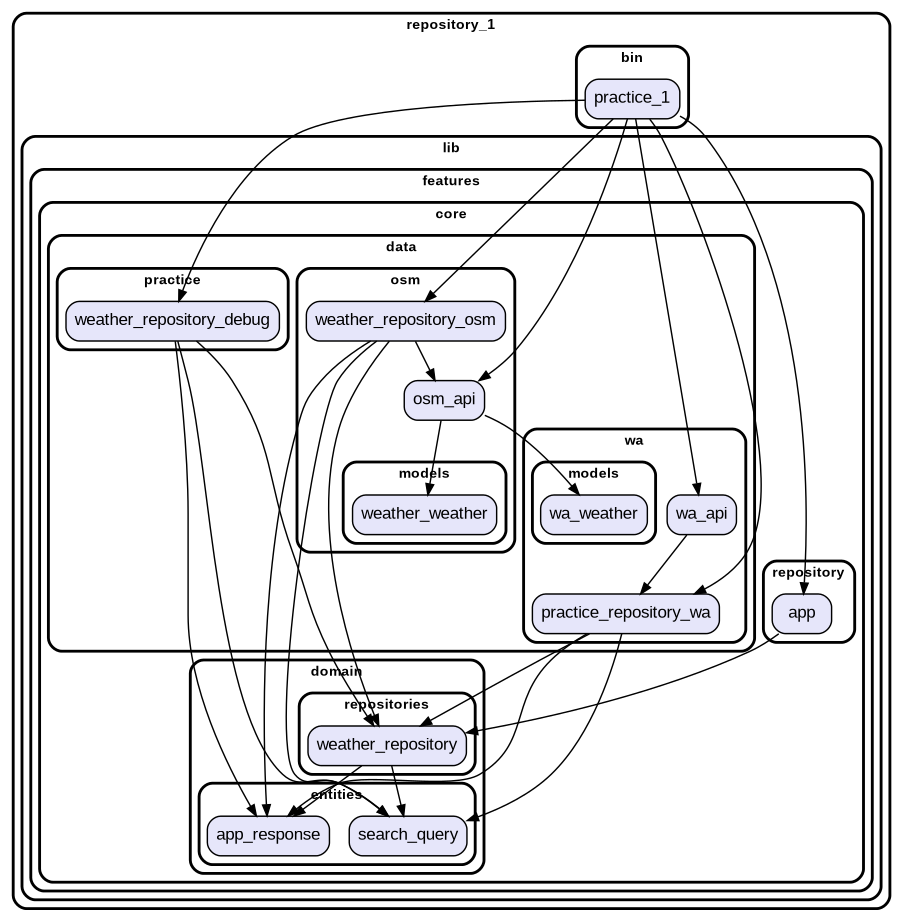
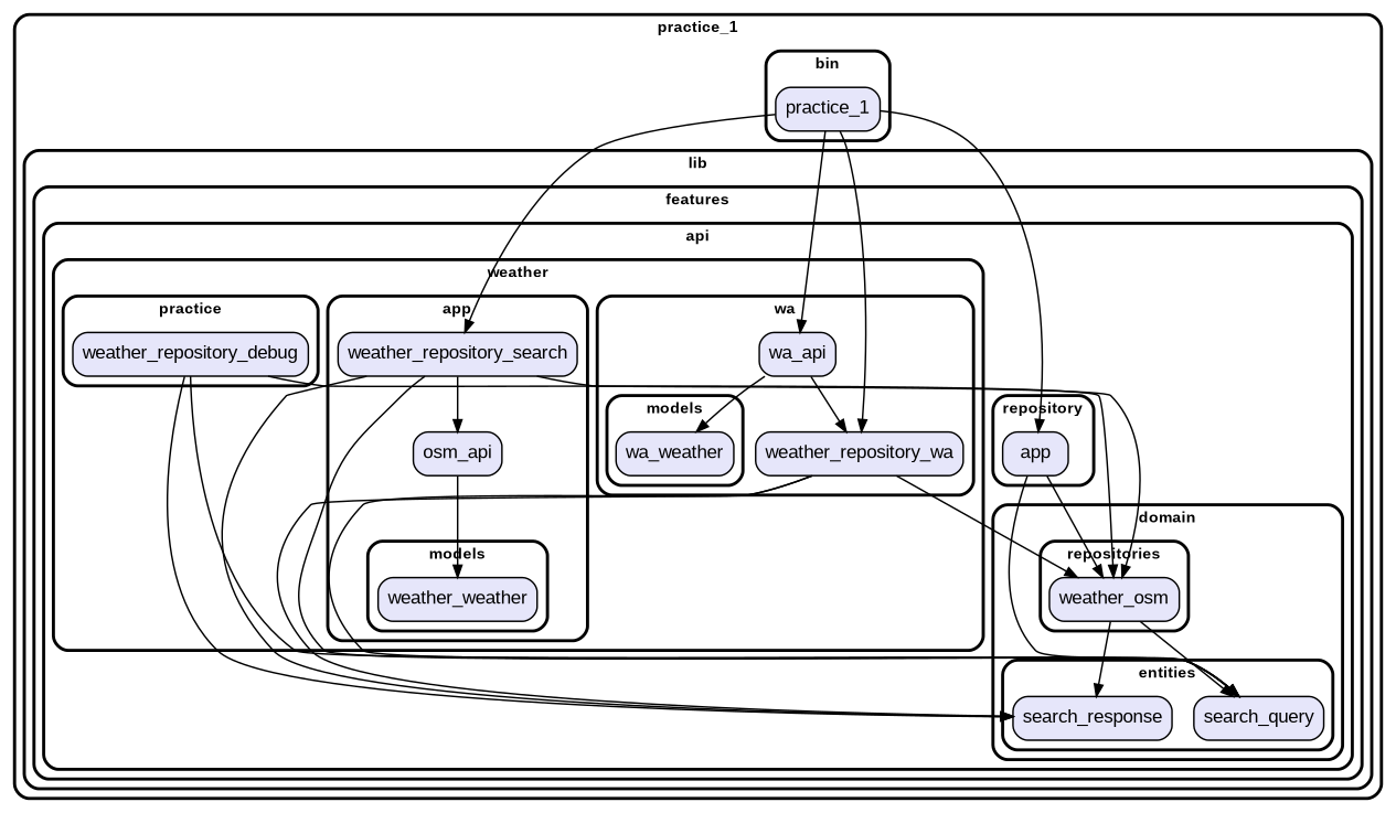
  digraph {
    fontname="Arial Black"
    fontsize=13
    penwidth=2.6
    style=rounded
    node [fillcolor=Lavender fontname=Arial fontsize=15 penwidth=1.3 shape=rect style="filled,rounded"]
    edge [penwidth=1.3]
    n1 [label=practice_1]
    n2 [label=weather_repository_debug]
    n3 [label=weather_weather]
    n4 [label=osm_api]
-   n5 [label=weather_repository_osm]
+   n5 [label=weather_repository_search]
    n6 [label=wa_weather]
    n7 [label=wa_api]
-   n8 [label=practice_repository_wa]
+   n8 [label=weather_repository_wa]
    n9 [label=search_query]
-   n10 [label=app_response]
-   n11 [label=weather_repository]
+   n10 [label=search_response]
+   n11 [label=weather_osm]
    n12 [label=app]
    subgraph cluster_1 {
-     label=repository_1
+     label=practice_1
      subgraph cluster_2 {
        label=bin
        n1
      }
      subgraph cluster_3 {
        label=lib
        subgraph cluster_4 {
          label=features
          subgraph cluster_5 {
-           label=core
+           label=api
            subgraph cluster_6 {
-             label=data
+             label=weather
              subgraph cluster_7 {
                label=practice
                n2
              }
              subgraph cluster_8 {
-               label=osm
+               label=app
                n4
                n5
                subgraph cluster_9 {
                  label=models
                  n3
                }
              }
              subgraph cluster_10 {
                label=wa
                n7
                n8
                subgraph cluster_11 {
                  label=models
                  n6
                }
              }
            }
            subgraph cluster_12 {
              label=domain
              subgraph cluster_13 {
                label=entities
                n9
                n10
              }
              subgraph cluster_14 {
                label=repositories
                n11
              }
            }
            subgraph cluster_15 {
              label=repository
              n12
            }
          }
        }
      }
    }
-   n1 -> n2
-   n1 -> n4
    n1 -> n5
    n1 -> n7
    n1 -> n8
    n1 -> n12
    n2 -> n9
    n2 -> n10
    n2 -> n11
    n4 -> n3
    n5 -> n4
    n5 -> n9
    n5 -> n10
    n5 -> n11
-   n4 -> n6
+   n7 -> n6
    n7 -> n8
    n8 -> n9
    n8 -> n10
    n8 -> n11
    n11 -> n9
    n11 -> n10
+   n12 -> n9
    n12 -> n11
  }
